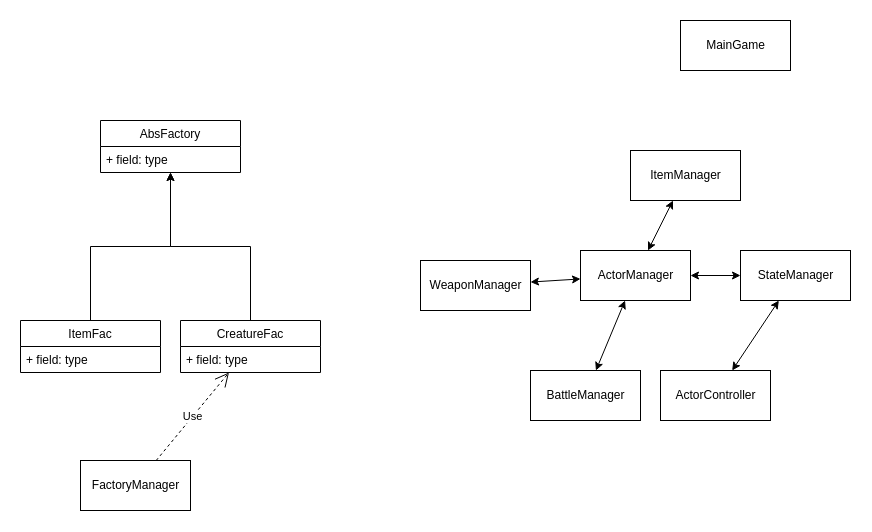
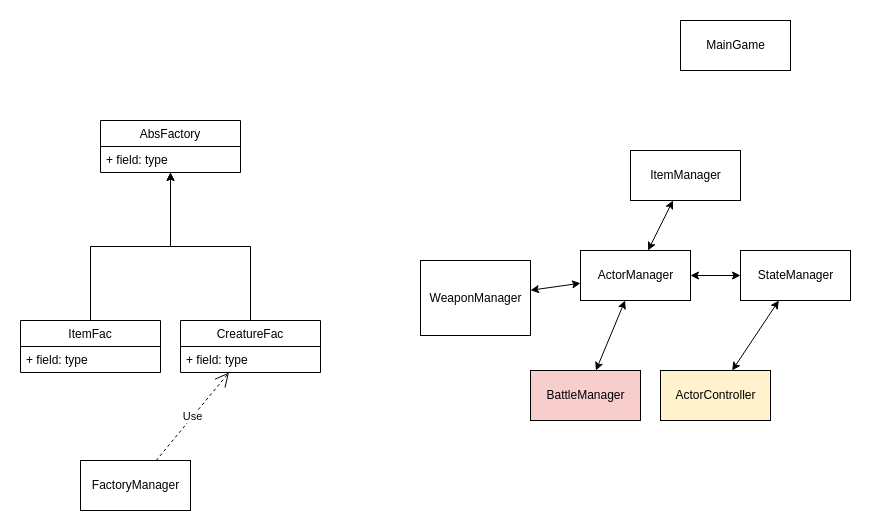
  <mxCell id="0" />
  <mxCell id="1" parent="0" />
  <mxCell id="2" value="MainGame" style="html=1;" vertex="1" parent="1"><mxGeometry x="680" y="20" width="110" height="50" as="geometry" /></mxCell>
  <mxCell id="3" value="FactoryManager" style="html=1;" vertex="1" parent="1"><mxGeometry x="80" y="460" width="110" height="50" as="geometry" /></mxCell>
  <mxCell id="4" value="AbsFactory" style="swimlane;fontStyle=0;childLayout=stackLayout;horizontal=1;startSize=26;fillColor=none;horizontalStack=0;resizeParent=1;resizeParentMax=0;resizeLast=0;collapsible=1;marginBottom=0;" vertex="1" parent="1"><mxGeometry x="100" y="120" width="140" height="52" as="geometry" /></mxCell>
  <mxCell id="5" value="+ field: type" style="text;strokeColor=none;fillColor=none;align=left;verticalAlign=top;spacingLeft=4;spacingRight=4;overflow=hidden;rotatable=0;points=[[0,0.5],[1,0.5]];portConstraint=eastwest;" vertex="1" parent="4"><mxGeometry y="26" width="140" height="26" as="geometry" /></mxCell>
  <mxCell id="6" style="edgeStyle=orthogonalEdgeStyle;rounded=0;orthogonalLoop=1;jettySize=auto;html=1;" edge="1" parent="1" source="7" target="4"><mxGeometry relative="1" as="geometry" /></mxCell>
  <mxCell id="7" value="ItemFac" style="swimlane;fontStyle=0;childLayout=stackLayout;horizontal=1;startSize=26;fillColor=none;horizontalStack=0;resizeParent=1;resizeParentMax=0;resizeLast=0;collapsible=1;marginBottom=0;" vertex="1" parent="1"><mxGeometry x="20" y="320" width="140" height="52" as="geometry" /></mxCell>
  <mxCell id="8" value="+ field: type" style="text;strokeColor=none;fillColor=none;align=left;verticalAlign=top;spacingLeft=4;spacingRight=4;overflow=hidden;rotatable=0;points=[[0,0.5],[1,0.5]];portConstraint=eastwest;" vertex="1" parent="7"><mxGeometry y="26" width="140" height="26" as="geometry" /></mxCell>
  <mxCell id="9" style="edgeStyle=orthogonalEdgeStyle;rounded=0;orthogonalLoop=1;jettySize=auto;html=1;" edge="1" parent="1" source="10" target="4"><mxGeometry relative="1" as="geometry" /></mxCell>
  <mxCell id="10" value="CreatureFac" style="swimlane;fontStyle=0;childLayout=stackLayout;horizontal=1;startSize=26;fillColor=none;horizontalStack=0;resizeParent=1;resizeParentMax=0;resizeLast=0;collapsible=1;marginBottom=0;" vertex="1" parent="1"><mxGeometry x="180" y="320" width="140" height="52" as="geometry" /></mxCell>
  <mxCell id="11" value="+ field: type" style="text;strokeColor=none;fillColor=none;align=left;verticalAlign=top;spacingLeft=4;spacingRight=4;overflow=hidden;rotatable=0;points=[[0,0.5],[1,0.5]];portConstraint=eastwest;" vertex="1" parent="10"><mxGeometry y="26" width="140" height="26" as="geometry" /></mxCell>
  <mxCell id="12" value="Use" style="endArrow=open;endSize=12;dashed=1;html=1;" edge="1" parent="1" source="3" target="10"><mxGeometry width="160" relative="1" as="geometry"><mxPoint x="-50" y="480" as="sourcePoint" /><mxPoint x="110" y="480" as="targetPoint" /></mxGeometry></mxCell>
  <mxCell id="13" value="ActorManager" style="html=1;" vertex="1" parent="1"><mxGeometry x="580" y="250" width="110" height="50" as="geometry" /></mxCell>
- <mxCell id="14" value="BattleManager" style="html=1;" vertex="1" parent="1"><mxGeometry x="530" y="370" width="110" height="50" as="geometry" /></mxCell>
- <mxCell id="15" value="ActorController" style="html=1;" vertex="1" parent="1"><mxGeometry x="660" y="370" width="110" height="50" as="geometry" /></mxCell>
- <mxCell id="16" value="WeaponManager" style="html=1;" vertex="1" parent="1"><mxGeometry x="420" y="260" width="110" height="50" as="geometry" /></mxCell>
+ <mxCell id="14" value="BattleManager" style="html=1;fillColor=#f8cecc;" vertex="1" parent="1"><mxGeometry x="530" y="370" width="110" height="50" as="geometry" /></mxCell>
+ <mxCell id="15" value="ActorController" style="html=1;fillColor=#fff2cc;" vertex="1" parent="1"><mxGeometry x="660" y="370" width="110" height="50" as="geometry" /></mxCell>
+ <mxCell id="16" value="WeaponManager" style="html=1;" vertex="1" parent="1"><mxGeometry x="420" y="260" width="110" height="75" as="geometry" /></mxCell>
  <mxCell id="17" value="StateManager" style="html=1;" vertex="1" parent="1"><mxGeometry x="740" y="250" width="110" height="50" as="geometry" /></mxCell>
  <mxCell id="18" value="" style="endArrow=classic;startArrow=classic;html=1;" edge="1" parent="1" source="14" target="13"><mxGeometry width="50" height="50" relative="1" as="geometry"><mxPoint x="620" y="370" as="sourcePoint" /><mxPoint x="670" y="320" as="targetPoint" /></mxGeometry></mxCell>
  <mxCell id="19" value="" style="endArrow=classic;startArrow=classic;html=1;" edge="1" parent="1" source="15" target="17"><mxGeometry width="50" height="50" relative="1" as="geometry"><mxPoint x="630" y="380" as="sourcePoint" /><mxPoint x="641.053" y="310" as="targetPoint" /></mxGeometry></mxCell>
  <mxCell id="20" value="" style="endArrow=classic;startArrow=classic;html=1;" edge="1" parent="1" source="16" target="13"><mxGeometry width="50" height="50" relative="1" as="geometry"><mxPoint x="640" y="390" as="sourcePoint" /><mxPoint x="651.053" y="320" as="targetPoint" /></mxGeometry></mxCell>
  <mxCell id="21" value="" style="endArrow=classic;startArrow=classic;html=1;" edge="1" parent="1" source="17" target="13"><mxGeometry width="50" height="50" relative="1" as="geometry"><mxPoint x="650" y="400" as="sourcePoint" /><mxPoint x="661.053" y="330" as="targetPoint" /></mxGeometry></mxCell>
  <mxCell id="22" value="ItemManager" style="html=1;" vertex="1" parent="1"><mxGeometry x="630" y="150" width="110" height="50" as="geometry" /></mxCell>
  <mxCell id="23" value="" style="endArrow=classic;startArrow=classic;html=1;" edge="1" parent="1" source="22" target="13"><mxGeometry width="50" height="50" relative="1" as="geometry"><mxPoint x="540" y="291.562" as="sourcePoint" /><mxPoint x="590" y="288.438" as="targetPoint" /></mxGeometry></mxCell>
